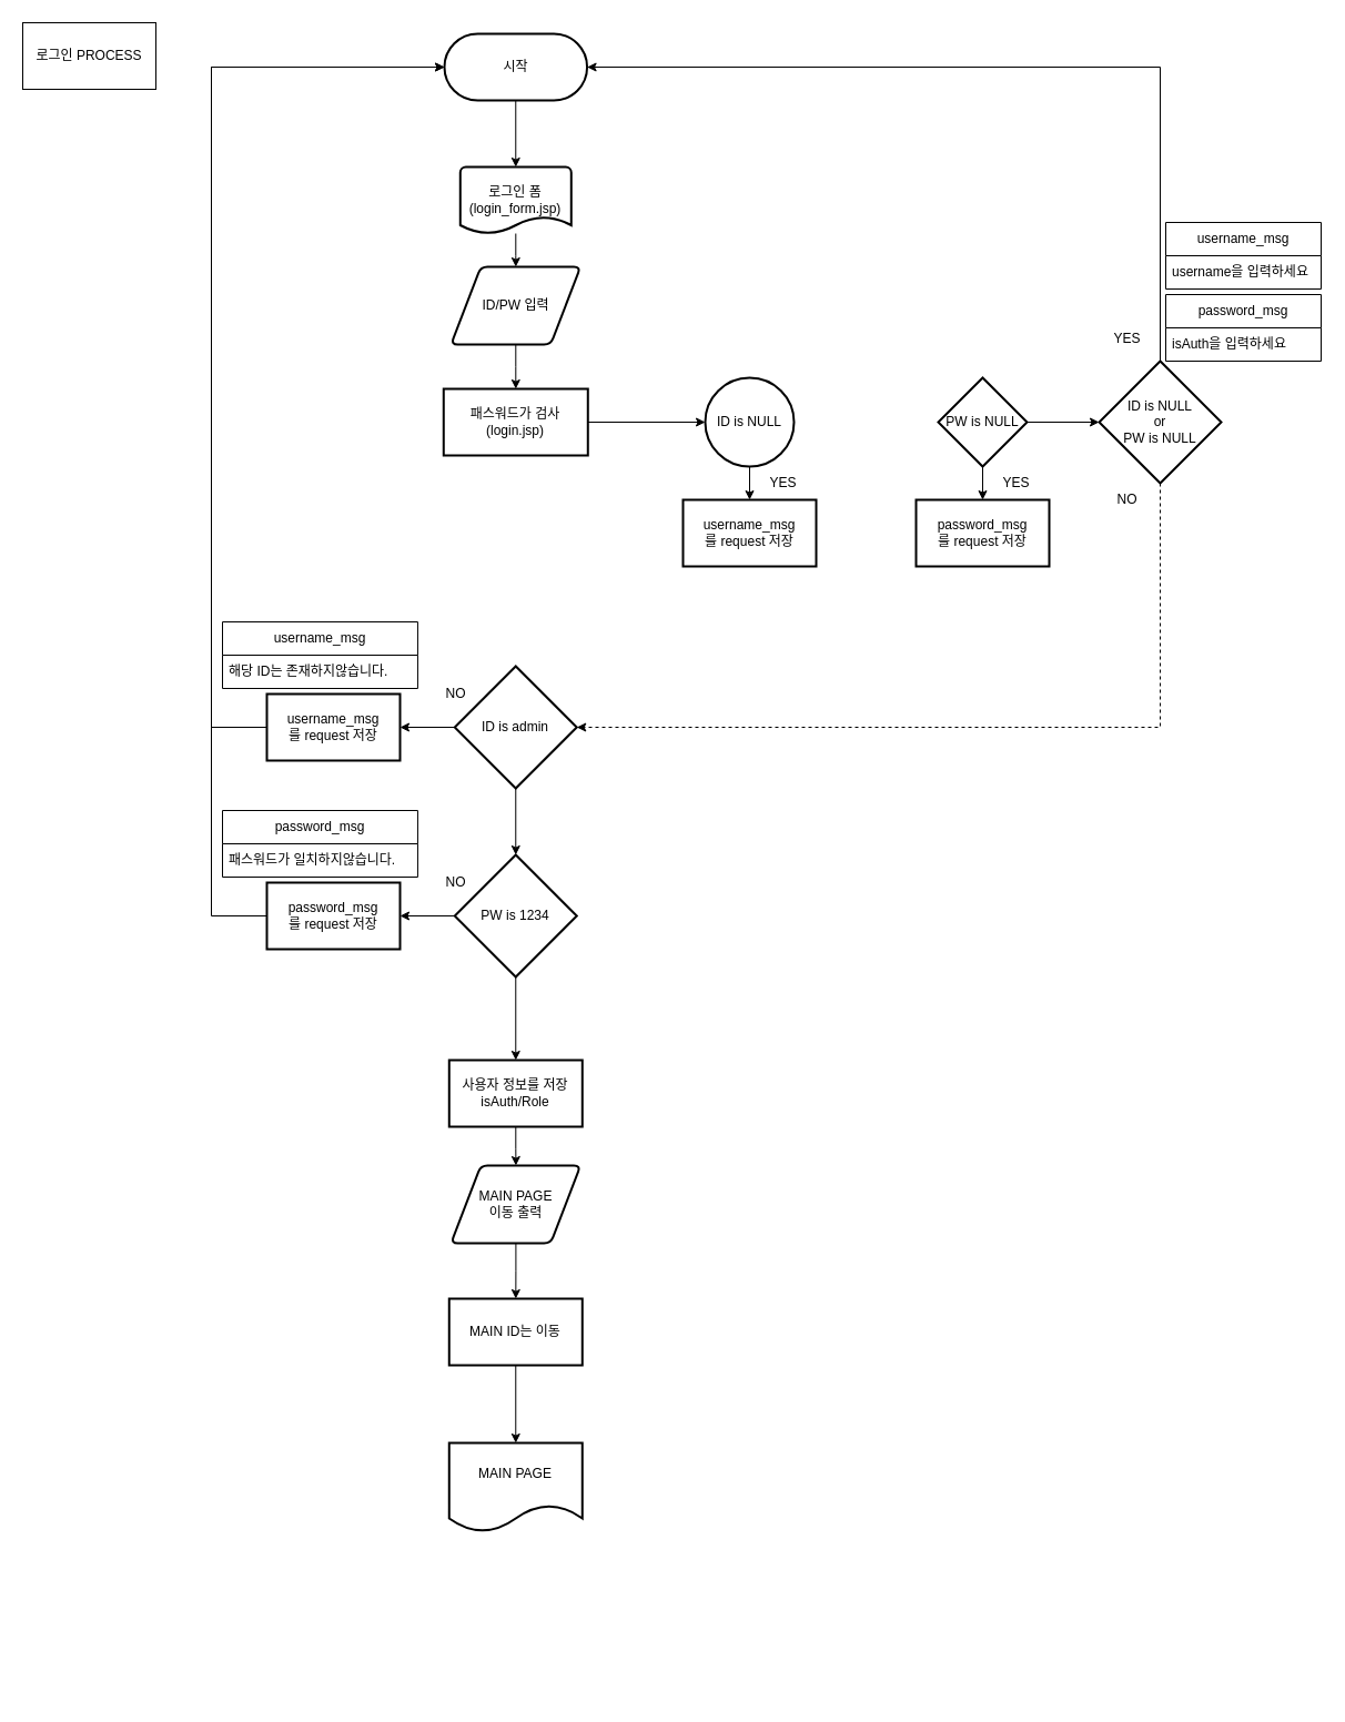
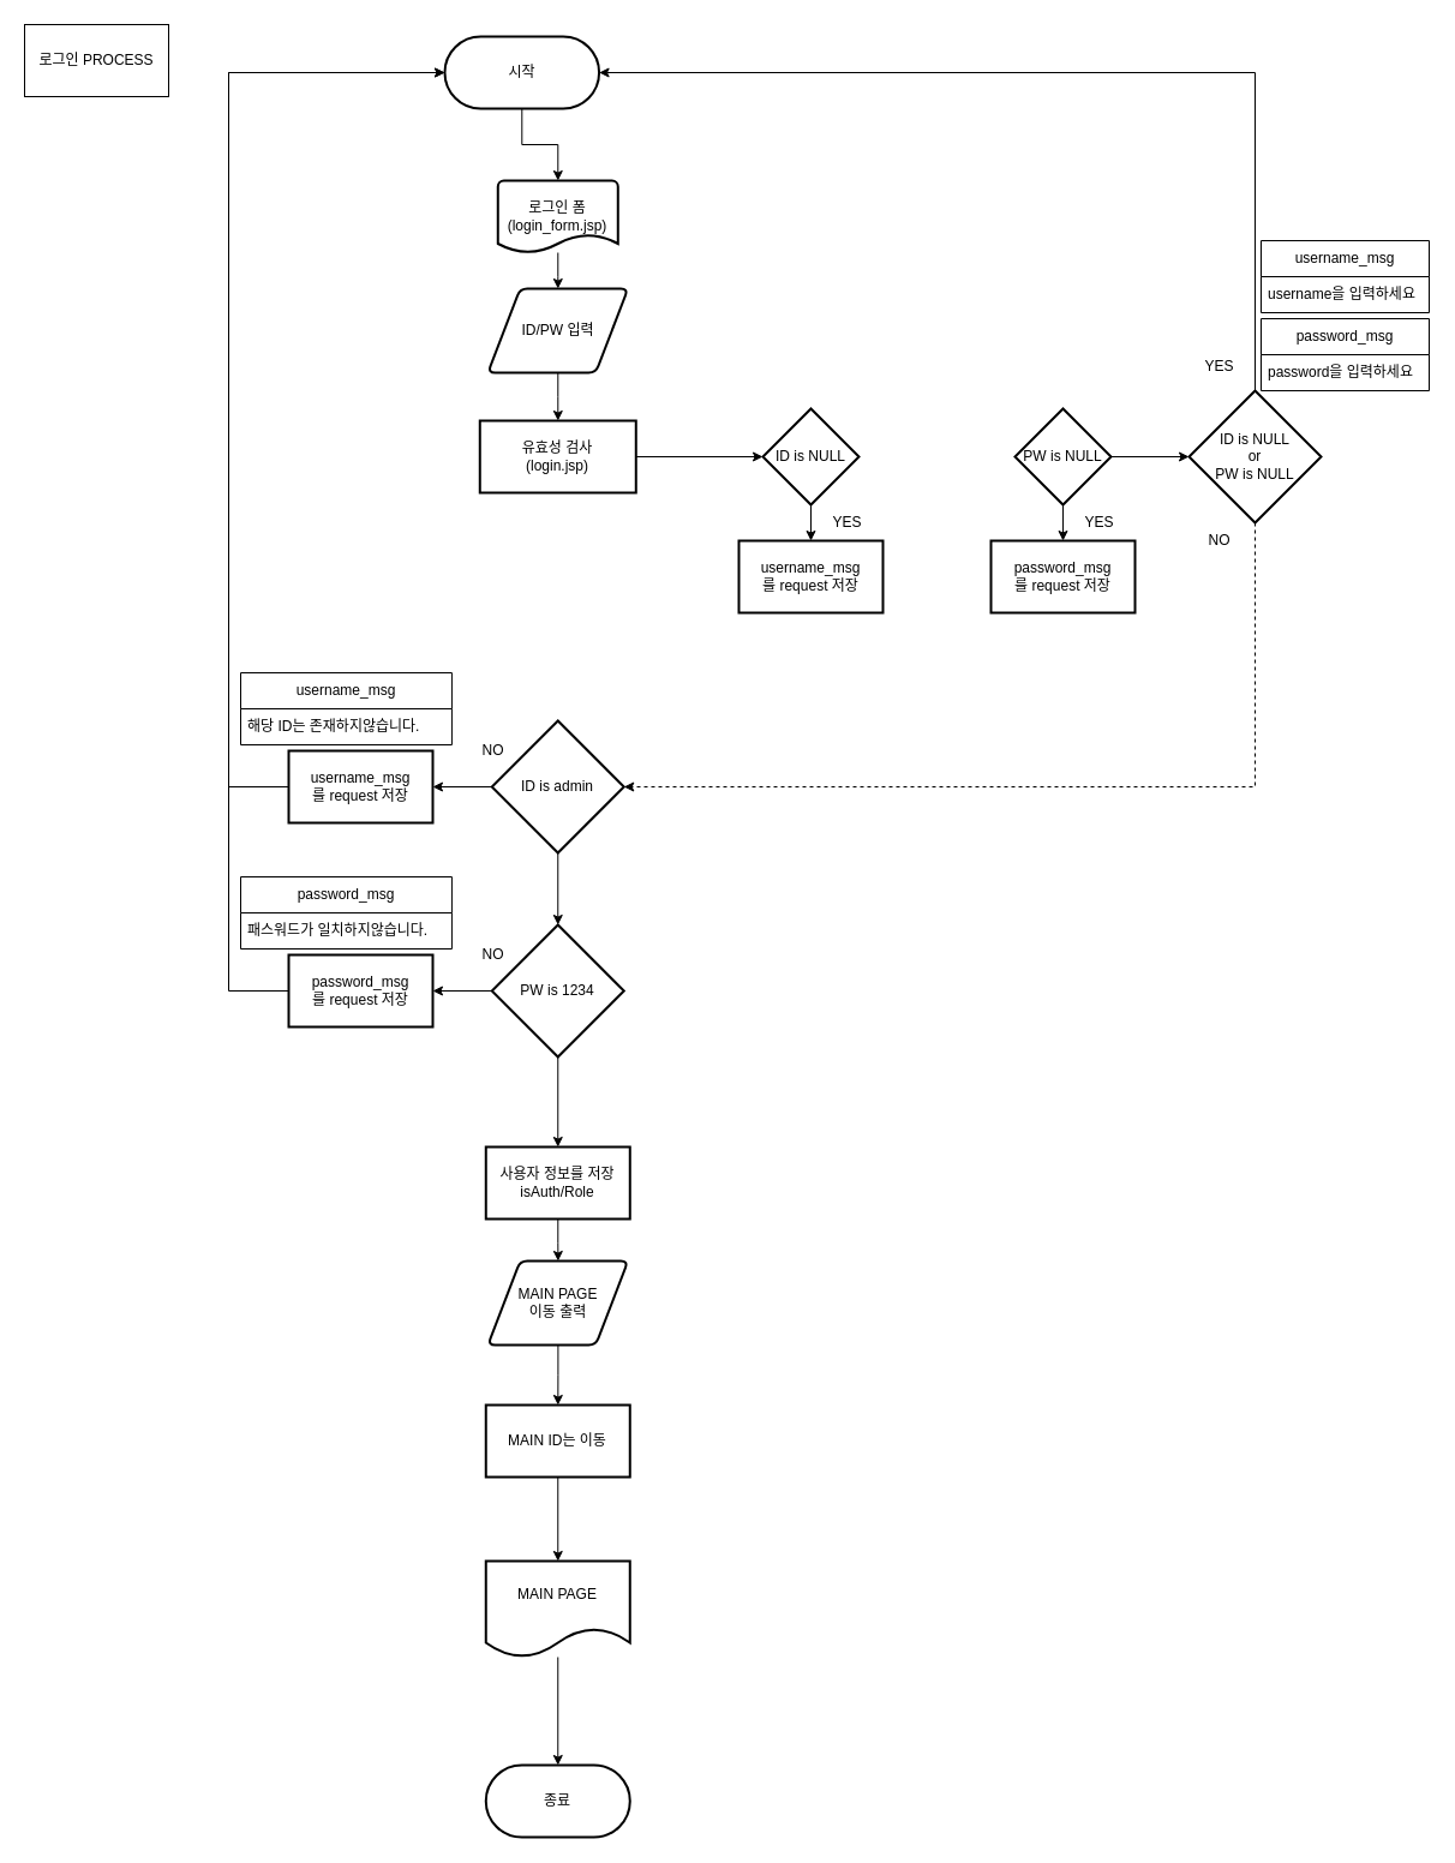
  <mxCell id="0" />
  <mxCell id="1" parent="0" />
  <mxCell id="2" value="로그인 PROCESS" style="rounded=0;whiteSpace=wrap;html=1;" vertex="1" parent="1"><mxGeometry x="20" y="20" width="120" height="60" as="geometry" /></mxCell>
  <mxCell id="3" value="" style="edgeStyle=orthogonalEdgeStyle;rounded=0;orthogonalLoop=1;jettySize=auto;html=1;" edge="1" parent="1" source="4" target="6"><mxGeometry relative="1" as="geometry" /></mxCell>
- <mxCell id="4" value="시작" style="rounded=1;whiteSpace=wrap;html=1;absoluteArcSize=1;arcSize=140;strokeWidth=2;" vertex="1" parent="1"><mxGeometry x="400" y="30" width="128.57" height="60" as="geometry" /></mxCell>
+ <mxCell id="4" value="시작" style="rounded=1;whiteSpace=wrap;html=1;absoluteArcSize=1;arcSize=140;strokeWidth=2;" vertex="1" parent="1"><mxGeometry x="370" y="30" width="128.57" height="60" as="geometry" /></mxCell>
  <mxCell id="5" value="" style="edgeStyle=orthogonalEdgeStyle;rounded=0;orthogonalLoop=1;jettySize=auto;html=1;" edge="1" parent="1" source="6" target="8"><mxGeometry relative="1" as="geometry" /></mxCell>
  <mxCell id="6" value="로그인 폼&lt;div&gt;(login_form.jsp)&lt;/div&gt;" style="strokeWidth=2;html=1;shape=mxgraph.flowchart.document2;whiteSpace=wrap;size=0.25;" vertex="1" parent="1"><mxGeometry x="414.28" y="150" width="100" height="60" as="geometry" /></mxCell>
  <mxCell id="7" value="" style="edgeStyle=orthogonalEdgeStyle;rounded=0;orthogonalLoop=1;jettySize=auto;html=1;" edge="1" parent="1" source="8" target="10"><mxGeometry relative="1" as="geometry" /></mxCell>
  <mxCell id="8" value="ID/PW 입력" style="shape=parallelogram;html=1;strokeWidth=2;perimeter=parallelogramPerimeter;whiteSpace=wrap;rounded=1;arcSize=12;size=0.23;" vertex="1" parent="1"><mxGeometry x="405.94" y="240" width="116.67" height="70" as="geometry" /></mxCell>
  <mxCell id="9" value="" style="edgeStyle=orthogonalEdgeStyle;rounded=0;orthogonalLoop=1;jettySize=auto;html=1;" edge="1" parent="1" source="10" target="12"><mxGeometry relative="1" as="geometry" /></mxCell>
- <mxCell id="10" value="패스워드가 검사&lt;div&gt;(login.jsp)&lt;/div&gt;" style="rounded=1;whiteSpace=wrap;html=1;absoluteArcSize=1;arcSize=0;strokeWidth=2;" vertex="1" parent="1"><mxGeometry x="399.28" y="350" width="130" height="60" as="geometry" /></mxCell>
+ <mxCell id="10" value="유효성 검사&lt;div&gt;(login.jsp)&lt;/div&gt;" style="rounded=1;whiteSpace=wrap;html=1;absoluteArcSize=1;arcSize=0;strokeWidth=2;" vertex="1" parent="1"><mxGeometry x="399.28" y="350" width="130" height="60" as="geometry" /></mxCell>
  <mxCell id="11" value="" style="edgeStyle=orthogonalEdgeStyle;rounded=0;orthogonalLoop=1;jettySize=auto;html=1;" edge="1" parent="1" source="12" target="22"><mxGeometry relative="1" as="geometry" /></mxCell>
- <mxCell id="12" value="ID is NULL" style="ellipse;whiteSpace=wrap;html=1;arcSize=0;strokeWidth=2;" vertex="1" parent="1"><mxGeometry x="635" y="340" width="80" height="80" as="geometry" /></mxCell>
+ <mxCell id="12" value="ID is NULL" style="rhombus;whiteSpace=wrap;html=1;rounded=1;arcSize=0;strokeWidth=2;" vertex="1" parent="1"><mxGeometry x="635" y="340" width="80" height="80" as="geometry" /></mxCell>
  <mxCell id="13" value="username_msg" style="swimlane;fontStyle=0;childLayout=stackLayout;horizontal=1;startSize=30;horizontalStack=0;resizeParent=1;resizeParentMax=0;resizeLast=0;collapsible=1;marginBottom=0;whiteSpace=wrap;html=1;" vertex="1" parent="1"><mxGeometry x="1050" y="200" width="140" height="60" as="geometry" /></mxCell>
  <mxCell id="14" value="username을 입력하세요" style="text;strokeColor=none;fillColor=none;align=left;verticalAlign=middle;spacingLeft=4;spacingRight=4;overflow=hidden;points=[[0,0.5],[1,0.5]];portConstraint=eastwest;rotatable=0;whiteSpace=wrap;html=1;" vertex="1" parent="13"><mxGeometry y="30" width="140" height="30" as="geometry" /></mxCell>
  <mxCell id="15" value="YES" style="text;html=1;align=center;verticalAlign=middle;resizable=0;points=[];autosize=1;strokeColor=none;fillColor=none;" vertex="1" parent="1"><mxGeometry x="680" y="420" width="50" height="30" as="geometry" /></mxCell>
  <mxCell id="16" value="" style="edgeStyle=orthogonalEdgeStyle;rounded=0;orthogonalLoop=1;jettySize=auto;html=1;" edge="1" parent="1" source="18" target="23"><mxGeometry relative="1" as="geometry" /></mxCell>
  <mxCell id="17" value="" style="edgeStyle=orthogonalEdgeStyle;rounded=0;orthogonalLoop=1;jettySize=auto;html=1;" edge="1" parent="1" source="18" target="26"><mxGeometry relative="1" as="geometry" /></mxCell>
  <mxCell id="18" value="PW is NULL" style="rhombus;whiteSpace=wrap;html=1;rounded=1;arcSize=0;strokeWidth=2;" vertex="1" parent="1"><mxGeometry x="845" y="340" width="80" height="80" as="geometry" /></mxCell>
  <mxCell id="19" value="password_msg" style="swimlane;fontStyle=0;childLayout=stackLayout;horizontal=1;startSize=30;horizontalStack=0;resizeParent=1;resizeParentMax=0;resizeLast=0;collapsible=1;marginBottom=0;whiteSpace=wrap;html=1;" vertex="1" parent="1"><mxGeometry x="1050" y="265" width="140" height="60" as="geometry" /></mxCell>
- <mxCell id="20" value="&lt;span style=&quot;text-align: center;&quot;&gt;isAuth&lt;/span&gt;을 입력하세요" style="text;strokeColor=none;fillColor=none;align=left;verticalAlign=middle;spacingLeft=4;spacingRight=4;overflow=hidden;points=[[0,0.5],[1,0.5]];portConstraint=eastwest;rotatable=0;whiteSpace=wrap;html=1;" vertex="1" parent="19"><mxGeometry y="30" width="140" height="30" as="geometry" /></mxCell>
+ <mxCell id="20" value="&lt;span style=&quot;text-align: center;&quot;&gt;password&lt;/span&gt;을 입력하세요" style="text;strokeColor=none;fillColor=none;align=left;verticalAlign=middle;spacingLeft=4;spacingRight=4;overflow=hidden;points=[[0,0.5],[1,0.5]];portConstraint=eastwest;rotatable=0;whiteSpace=wrap;html=1;" vertex="1" parent="19"><mxGeometry y="30" width="140" height="30" as="geometry" /></mxCell>
  <mxCell id="21" value="YES" style="text;html=1;align=center;verticalAlign=middle;resizable=0;points=[];autosize=1;strokeColor=none;fillColor=none;" vertex="1" parent="1"><mxGeometry x="890" y="420" width="50" height="30" as="geometry" /></mxCell>
  <mxCell id="22" value="username_msg&lt;div&gt;를 request 저장&lt;/div&gt;" style="whiteSpace=wrap;html=1;rounded=1;arcSize=0;strokeWidth=2;" vertex="1" parent="1"><mxGeometry x="615" y="450" width="120" height="60" as="geometry" /></mxCell>
  <mxCell id="23" value="password_msg&lt;div&gt;를 request 저장&lt;/div&gt;" style="whiteSpace=wrap;html=1;rounded=1;arcSize=0;strokeWidth=2;" vertex="1" parent="1"><mxGeometry x="825" y="450" width="120" height="60" as="geometry" /></mxCell>
  <mxCell id="24" style="edgeStyle=orthogonalEdgeStyle;rounded=0;orthogonalLoop=1;jettySize=auto;html=1;entryX=1;entryY=0.5;entryDx=0;entryDy=0;" edge="1" parent="1" source="26" target="4"><mxGeometry relative="1" as="geometry"><Array as="points"><mxPoint x="1045" y="60" /></Array></mxGeometry></mxCell>
  <mxCell id="25" value="" style="edgeStyle=orthogonalEdgeStyle;rounded=0;orthogonalLoop=1;jettySize=auto;html=1;dashed=1;" edge="1" parent="1" source="26" target="32"><mxGeometry relative="1" as="geometry"><Array as="points"><mxPoint x="1045" y="655" /></Array></mxGeometry></mxCell>
  <mxCell id="26" value="&lt;div&gt;ID is NULL&lt;br&gt;&lt;/div&gt;&lt;div&gt;or&lt;/div&gt;PW is NULL" style="rhombus;whiteSpace=wrap;html=1;rounded=1;arcSize=0;strokeWidth=2;" vertex="1" parent="1"><mxGeometry x="990" y="325" width="110" height="110" as="geometry" /></mxCell>
  <mxCell id="27" value="YES" style="text;html=1;align=center;verticalAlign=middle;resizable=0;points=[];autosize=1;strokeColor=none;fillColor=none;" vertex="1" parent="1"><mxGeometry x="990" y="290" width="50" height="30" as="geometry" /></mxCell>
  <mxCell id="28" value="NO" style="text;html=1;align=center;verticalAlign=middle;resizable=0;points=[];autosize=1;strokeColor=none;fillColor=none;" vertex="1" parent="1"><mxGeometry x="995" y="435" width="40" height="30" as="geometry" /></mxCell>
  <mxCell id="29" value="" style="edgeStyle=orthogonalEdgeStyle;rounded=0;orthogonalLoop=1;jettySize=auto;html=1;exitX=0.5;exitY=1;exitDx=0;exitDy=0;" edge="1" parent="1" source="32" target="35"><mxGeometry relative="1" as="geometry"><mxPoint x="464.3" y="809.98" as="sourcePoint" /><Array as="points" /></mxGeometry></mxCell>
  <mxCell id="30" style="edgeStyle=orthogonalEdgeStyle;rounded=0;orthogonalLoop=1;jettySize=auto;html=1;entryX=0;entryY=0.5;entryDx=0;entryDy=0;" edge="1" parent="1" source="45" target="4"><mxGeometry relative="1" as="geometry"><Array as="points"><mxPoint x="190" y="60" /></Array></mxGeometry></mxCell>
  <mxCell id="31" value="" style="edgeStyle=orthogonalEdgeStyle;rounded=0;orthogonalLoop=1;jettySize=auto;html=1;" edge="1" parent="1" source="32" target="45"><mxGeometry relative="1" as="geometry" /></mxCell>
  <mxCell id="32" value="&lt;div&gt;ID is admin&lt;/div&gt;" style="rhombus;whiteSpace=wrap;html=1;rounded=1;arcSize=0;strokeWidth=2;" vertex="1" parent="1"><mxGeometry x="409.28" y="600" width="110" height="110" as="geometry" /></mxCell>
  <mxCell id="33" value="" style="edgeStyle=orthogonalEdgeStyle;rounded=0;orthogonalLoop=1;jettySize=auto;html=1;" edge="1" parent="1" source="35" target="43"><mxGeometry relative="1" as="geometry" /></mxCell>
  <mxCell id="34" value="" style="edgeStyle=orthogonalEdgeStyle;rounded=0;orthogonalLoop=1;jettySize=auto;html=1;" edge="1" parent="1" source="35" target="47"><mxGeometry relative="1" as="geometry" /></mxCell>
  <mxCell id="35" value="&lt;div&gt;PW is 1234&lt;/div&gt;" style="rhombus;whiteSpace=wrap;html=1;rounded=1;arcSize=0;strokeWidth=2;" vertex="1" parent="1"><mxGeometry x="409.28" y="770" width="110" height="110" as="geometry" /></mxCell>
  <mxCell id="36" value="username_msg" style="swimlane;fontStyle=0;childLayout=stackLayout;horizontal=1;startSize=30;horizontalStack=0;resizeParent=1;resizeParentMax=0;resizeLast=0;collapsible=1;marginBottom=0;whiteSpace=wrap;html=1;" vertex="1" parent="1"><mxGeometry x="200" y="560" width="175.94" height="60" as="geometry" /></mxCell>
  <mxCell id="37" value="해당 ID는 존재하지않습니다." style="text;strokeColor=none;fillColor=none;align=left;verticalAlign=middle;spacingLeft=4;spacingRight=4;overflow=hidden;points=[[0,0.5],[1,0.5]];portConstraint=eastwest;rotatable=0;whiteSpace=wrap;html=1;" vertex="1" parent="36"><mxGeometry y="30" width="175.94" height="30" as="geometry" /></mxCell>
  <mxCell id="38" value="NO" style="text;html=1;align=center;verticalAlign=middle;resizable=0;points=[];autosize=1;strokeColor=none;fillColor=none;" vertex="1" parent="1"><mxGeometry x="390" y="610" width="40" height="30" as="geometry" /></mxCell>
  <mxCell id="39" value="password_msg" style="swimlane;fontStyle=0;childLayout=stackLayout;horizontal=1;startSize=30;horizontalStack=0;resizeParent=1;resizeParentMax=0;resizeLast=0;collapsible=1;marginBottom=0;whiteSpace=wrap;html=1;" vertex="1" parent="1"><mxGeometry x="200" y="730" width="175.94" height="60" as="geometry" /></mxCell>
  <mxCell id="40" value="패스워드가 일치하지않습니다." style="text;strokeColor=none;fillColor=none;align=left;verticalAlign=middle;spacingLeft=4;spacingRight=4;overflow=hidden;points=[[0,0.5],[1,0.5]];portConstraint=eastwest;rotatable=0;whiteSpace=wrap;html=1;" vertex="1" parent="39"><mxGeometry y="30" width="175.94" height="30" as="geometry" /></mxCell>
  <mxCell id="41" value="NO" style="text;html=1;align=center;verticalAlign=middle;resizable=0;points=[];autosize=1;strokeColor=none;fillColor=none;" vertex="1" parent="1"><mxGeometry x="390" y="780" width="40" height="30" as="geometry" /></mxCell>
  <mxCell id="42" style="edgeStyle=orthogonalEdgeStyle;rounded=0;orthogonalLoop=1;jettySize=auto;html=1;entryX=0;entryY=0.5;entryDx=0;entryDy=0;" edge="1" parent="1" source="43" target="4"><mxGeometry relative="1" as="geometry"><Array as="points"><mxPoint x="190" y="825" /><mxPoint x="190" y="60" /></Array></mxGeometry></mxCell>
  <mxCell id="43" value="password_msg&lt;div&gt;를 request 저장&lt;/div&gt;" style="whiteSpace=wrap;html=1;rounded=1;arcSize=0;strokeWidth=2;" vertex="1" parent="1"><mxGeometry x="240" y="795" width="120" height="60" as="geometry" /></mxCell>
  <mxCell id="44" value="" style="edgeStyle=orthogonalEdgeStyle;rounded=0;orthogonalLoop=1;jettySize=auto;html=1;entryX=0;entryY=0.5;entryDx=0;entryDy=0;exitX=0;exitY=0.5;exitDx=0;exitDy=0;" edge="1" parent="1" source="45" target="45"><mxGeometry relative="1" as="geometry"><mxPoint x="409" y="655" as="sourcePoint" /><mxPoint x="400" y="60" as="targetPoint" /><Array as="points" /></mxGeometry></mxCell>
  <mxCell id="45" value="username_msg&lt;div&gt;를 request 저장&lt;/div&gt;" style="whiteSpace=wrap;html=1;rounded=1;arcSize=0;strokeWidth=2;" vertex="1" parent="1"><mxGeometry x="240" y="625" width="120" height="60" as="geometry" /></mxCell>
  <mxCell id="46" value="" style="edgeStyle=orthogonalEdgeStyle;rounded=0;orthogonalLoop=1;jettySize=auto;html=1;" edge="1" parent="1" source="47" target="49"><mxGeometry relative="1" as="geometry" /></mxCell>
  <mxCell id="47" value="사용자 정보를 저장&lt;div&gt;isAuth/Role&lt;/div&gt;" style="whiteSpace=wrap;html=1;rounded=1;arcSize=0;strokeWidth=2;" vertex="1" parent="1"><mxGeometry x="404.28" y="955" width="120" height="60" as="geometry" /></mxCell>
  <mxCell id="48" value="" style="edgeStyle=orthogonalEdgeStyle;rounded=0;orthogonalLoop=1;jettySize=auto;html=1;" edge="1" parent="1" source="49" target="51"><mxGeometry relative="1" as="geometry" /></mxCell>
  <mxCell id="49" value="MAIN PAGE&lt;div&gt;이동 출력&lt;/div&gt;" style="shape=parallelogram;html=1;strokeWidth=2;perimeter=parallelogramPerimeter;whiteSpace=wrap;rounded=1;arcSize=12;size=0.23;" vertex="1" parent="1"><mxGeometry x="405.95" y="1050" width="116.67" height="70" as="geometry" /></mxCell>
  <mxCell id="50" value="" style="edgeStyle=orthogonalEdgeStyle;rounded=0;orthogonalLoop=1;jettySize=auto;html=1;" edge="1" parent="1" source="51" target="53"><mxGeometry relative="1" as="geometry" /></mxCell>
  <mxCell id="51" value="MAIN ID는 이동" style="whiteSpace=wrap;html=1;strokeWidth=2;rounded=1;arcSize=0;" vertex="1" parent="1"><mxGeometry x="404.275" y="1170" width="120" height="60" as="geometry" /></mxCell>
+ <mxCell id="52" value="" style="edgeStyle=orthogonalEdgeStyle;rounded=0;orthogonalLoop=1;jettySize=auto;html=1;" edge="1" parent="1" source="53" target="54"><mxGeometry relative="1" as="geometry" /></mxCell>
  <mxCell id="53" value="MAIN PAGE" style="shape=document;whiteSpace=wrap;html=1;boundedLbl=1;strokeWidth=2;rounded=1;arcSize=0;" vertex="1" parent="1"><mxGeometry x="404.275" y="1300" width="120" height="80" as="geometry" /></mxCell>
+ <mxCell id="54" value="종료" style="whiteSpace=wrap;html=1;strokeWidth=2;rounded=1;arcSize=50;" vertex="1" parent="1"><mxGeometry x="404.275" y="1470" width="120" height="60" as="geometry" /></mxCell>
